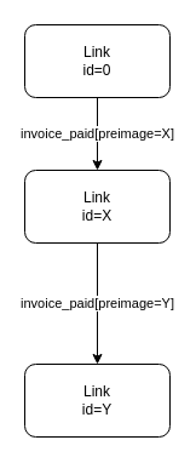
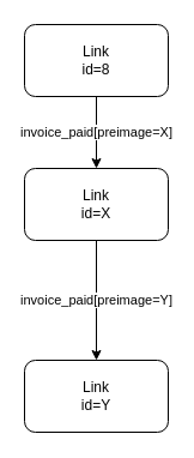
  <mxCell id="0" />
  <mxCell id="1" parent="0" />
  <mxCell id="2" value="invoice_paid[preimage=X]" style="edgeStyle=orthogonalEdgeStyle;rounded=0;orthogonalLoop=1;jettySize=auto;html=1;fontColor=#000000;" edge="1" parent="1" source="3" target="5"><mxGeometry relative="1" as="geometry" /></mxCell>
- <mxCell id="3" value="&lt;div&gt;Link&lt;/div&gt;&lt;div&gt;id=0&lt;br&gt;&lt;/div&gt;" style="rounded=1;whiteSpace=wrap;html=1;fontColor=#000000;" vertex="1" parent="1"><mxGeometry x="20" y="20" width="120" height="60" as="geometry" /></mxCell>
+ <mxCell id="3" value="&lt;div&gt;Link&lt;/div&gt;&lt;div&gt;id=8&lt;br&gt;&lt;/div&gt;" style="rounded=1;whiteSpace=wrap;html=1;fontColor=#000000;" vertex="1" parent="1"><mxGeometry x="20" y="20" width="120" height="60" as="geometry" /></mxCell>
  <mxCell id="4" value="invoice_paid[preimage=Y]" style="edgeStyle=orthogonalEdgeStyle;rounded=0;orthogonalLoop=1;jettySize=auto;html=1;fontColor=#000000;" edge="1" parent="1" source="5" target="6"><mxGeometry relative="1" as="geometry" /></mxCell>
  <mxCell id="5" value="&lt;div&gt;Link&lt;/div&gt;&lt;div&gt;id=X&lt;br&gt;&lt;/div&gt;" style="whiteSpace=wrap;html=1;fontColor=#000000;rounded=1;" vertex="1" parent="1"><mxGeometry x="20" y="140" width="120" height="60" as="geometry" /></mxCell>
  <mxCell id="6" value="&lt;div&gt;Link&lt;/div&gt;&lt;div&gt;id=Y&lt;br&gt;&lt;/div&gt;" style="whiteSpace=wrap;html=1;fontColor=#000000;rounded=1;" vertex="1" parent="1"><mxGeometry x="20" y="300" width="120" height="60" as="geometry" /></mxCell>
